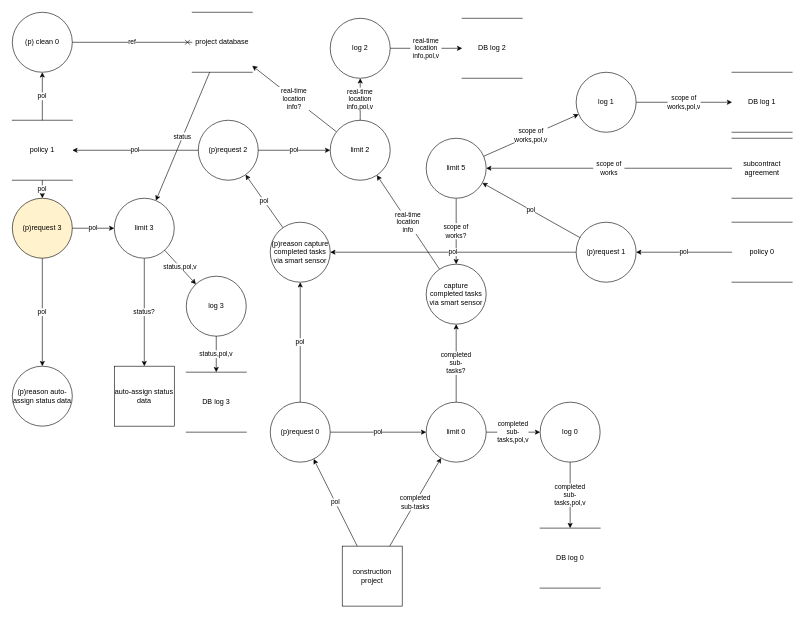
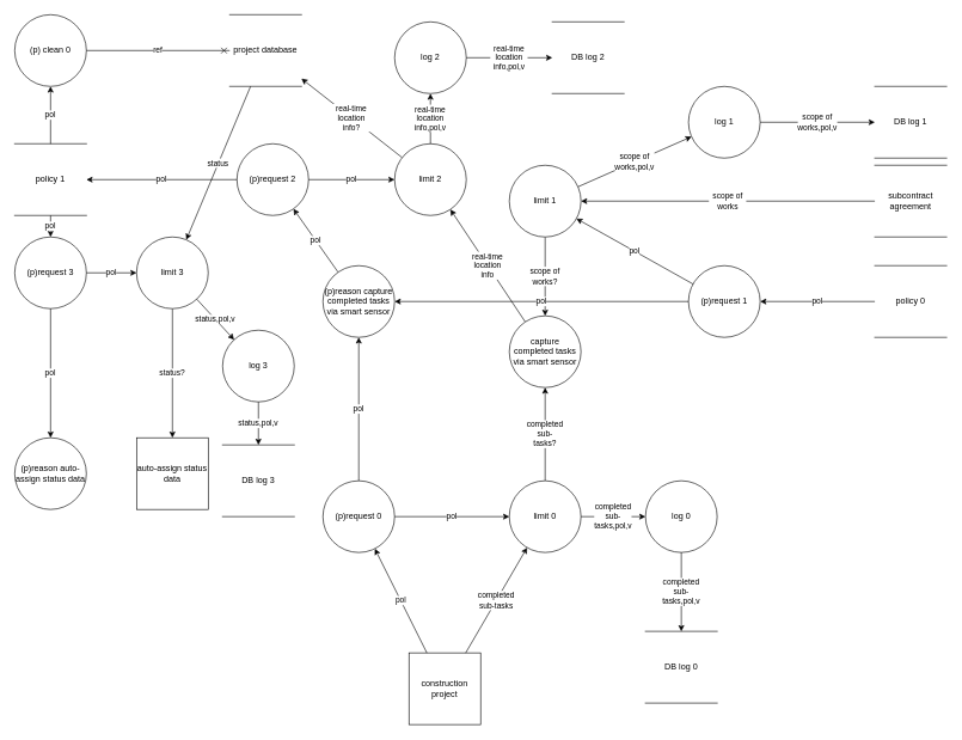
  <mxCell id="0" />
  <mxCell id="1" parent="0" />
  <mxCell id="2" value="construction project" style="rounded=0;whiteSpace=wrap;" parent="1" vertex="1"><mxGeometry x="570" y="910" width="100" height="100" as="geometry" /></mxCell>
  <mxCell id="3" value="capture completed tasks via smart sensor" style="ellipse;whiteSpace=wrap;" parent="1" vertex="1"><mxGeometry x="710" y="440" width="100" height="100" as="geometry" /></mxCell>
  <mxCell id="4" value="auto-assign status data" style="whiteSpace=wrap;rounded=0;" parent="1" vertex="1"><mxGeometry x="190" y="610" width="100" height="100" as="geometry" /></mxCell>
  <mxCell id="5" value="subcontract agreement" style="shape=partialRectangle;whiteSpace=wrap;left=0;right=0;" parent="1" vertex="1"><mxGeometry x="1220" y="230" width="100" height="100" as="geometry" /></mxCell>
  <mxCell id="6" value="project database" style="shape=partialRectangle;whiteSpace=wrap;left=0;right=0;" parent="1" vertex="1"><mxGeometry x="320" y="20" width="100" height="100" as="geometry" /></mxCell>
  <mxCell id="7" value="completed sub-tasks?" style="endArrow=classic;whiteSpace=wrap;" parent="1" source="15" target="3" edge="1"><mxGeometry width="50" height="50" as="geometry"><mxPoint x="-20" y="350" as="sourcePoint" /><mxPoint x="220" y="270" as="targetPoint" /></mxGeometry></mxCell>
  <mxCell id="8" value="scope of works?" style="endArrow=classic;whiteSpace=wrap;" parent="1" source="25" target="3" edge="1"><mxGeometry width="50" height="50" as="geometry"><mxPoint x="-20" y="350" as="sourcePoint" /><mxPoint x="220" y="270" as="targetPoint" /></mxGeometry></mxCell>
  <mxCell id="9" value="real-time location info?" style="endArrow=classic;whiteSpace=wrap;" parent="1" source="35" target="6" edge="1"><mxGeometry width="50" height="50" as="geometry"><mxPoint x="-20" y="350" as="sourcePoint" /><mxPoint x="220" y="270" as="targetPoint" /></mxGeometry></mxCell>
  <mxCell id="10" value="status?" style="endArrow=classic;whiteSpace=wrap;" parent="1" source="48" target="4" edge="1"><mxGeometry width="50" height="50" as="geometry"><mxPoint x="-20" y="350" as="sourcePoint" /><mxPoint x="220" y="270" as="targetPoint" /></mxGeometry></mxCell>
  <mxCell id="11" value="(p)reason capture completed tasks via smart sensor" style="ellipse;whiteSpace=wrap;" parent="1" vertex="1"><mxGeometry x="450" y="370" width="100" height="100" as="geometry" /></mxCell>
  <mxCell id="12" value="(p)reason auto-assign status data" style="ellipse;whiteSpace=wrap;" parent="1" vertex="1"><mxGeometry x="20" y="610" width="100" height="100" as="geometry" /></mxCell>
  <mxCell id="13" value="policy 0" style="shape=partialRectangle;whiteSpace=wrap;left=0;right=0;" parent="1" vertex="1"><mxGeometry x="1220" y="370" width="100" height="100" as="geometry" /></mxCell>
  <mxCell id="14" value="policy 1" style="shape=partialRectangle;whiteSpace=wrap;left=0;right=0;" parent="1" vertex="1"><mxGeometry x="20" y="200" width="100" height="100" as="geometry" /></mxCell>
  <mxCell id="15" value="limit 0" style="ellipse;whiteSpace=wrap;" parent="1" vertex="1"><mxGeometry x="710" y="670" width="100" height="100" as="geometry" /></mxCell>
  <mxCell id="16" value="(p)request 0" style="ellipse;whiteSpace=wrap;" parent="1" vertex="1"><mxGeometry x="450" y="670" width="100" height="100" as="geometry" /></mxCell>
  <mxCell id="17" value="log 0" style="ellipse;whiteSpace=wrap;" parent="1" vertex="1"><mxGeometry x="900" y="670" width="100" height="100" as="geometry" /></mxCell>
  <mxCell id="18" value="DB log 0" style="shape=partialRectangle;whiteSpace=wrap;left=0;right=0;" parent="1" vertex="1"><mxGeometry x="900" y="880" width="100" height="100" as="geometry" /></mxCell>
  <mxCell id="19" value="completed sub-tasks" style="endArrow=classic;whiteSpace=wrap;" parent="1" source="2" target="15" edge="1"><mxGeometry width="50" height="50" as="geometry"><mxPoint x="-20" y="350" as="sourcePoint" /><mxPoint x="220" y="270" as="targetPoint" /></mxGeometry></mxCell>
  <mxCell id="20" value="pol" style="endArrow=classic;whiteSpace=wrap;" parent="1" source="2" target="16" edge="1"><mxGeometry width="50" height="50" as="geometry"><mxPoint x="-20" y="350" as="sourcePoint" /><mxPoint x="220" y="270" as="targetPoint" /></mxGeometry></mxCell>
  <mxCell id="21" value="completed sub-tasks,pol,v" style="endArrow=classic;whiteSpace=wrap;" parent="1" source="15" target="17" edge="1"><mxGeometry width="50" height="50" as="geometry"><mxPoint x="-20" y="350" as="sourcePoint" /><mxPoint x="220" y="270" as="targetPoint" /></mxGeometry></mxCell>
  <mxCell id="22" value="completed sub-tasks,pol,v" style="endArrow=classic;whiteSpace=wrap;" parent="1" source="17" target="18" edge="1"><mxGeometry width="50" height="50" as="geometry"><mxPoint x="-20" y="350" as="sourcePoint" /><mxPoint x="220" y="270" as="targetPoint" /></mxGeometry></mxCell>
  <mxCell id="23" value="pol" style="endArrow=classic;whiteSpace=wrap;" parent="1" source="16" target="15" edge="1"><mxGeometry width="50" height="50" as="geometry"><mxPoint x="-20" y="350" as="sourcePoint" /><mxPoint x="220" y="270" as="targetPoint" /></mxGeometry></mxCell>
  <mxCell id="24" value="pol" style="endArrow=classic;whiteSpace=wrap;" parent="1" source="16" target="11" edge="1"><mxGeometry width="50" height="50" as="geometry"><mxPoint x="-20" y="350" as="sourcePoint" /><mxPoint x="220" y="270" as="targetPoint" /></mxGeometry></mxCell>
- <mxCell id="25" value="limit 5" style="ellipse;whiteSpace=wrap;" parent="1" vertex="1"><mxGeometry x="710" y="230" width="100" height="100" as="geometry" /></mxCell>
+ <mxCell id="25" value="limit 1" style="ellipse;whiteSpace=wrap;" parent="1" vertex="1"><mxGeometry x="710" y="230" width="100" height="100" as="geometry" /></mxCell>
  <mxCell id="26" value="(p)request 1" style="ellipse;whiteSpace=wrap;" parent="1" vertex="1"><mxGeometry x="960" y="370" width="100" height="100" as="geometry" /></mxCell>
  <mxCell id="27" value="log 1" style="ellipse;whiteSpace=wrap;" parent="1" vertex="1"><mxGeometry x="960" y="120" width="100" height="100" as="geometry" /></mxCell>
  <mxCell id="28" value="DB log 1" style="shape=partialRectangle;whiteSpace=wrap;left=0;right=0;" parent="1" vertex="1"><mxGeometry x="1220" y="120" width="100" height="100" as="geometry" /></mxCell>
  <mxCell id="29" value="scope of works" style="endArrow=classic;whiteSpace=wrap;" parent="1" source="5" target="25" edge="1"><mxGeometry width="50" height="50" as="geometry"><mxPoint x="-20" y="350" as="sourcePoint" /><mxPoint x="220" y="270" as="targetPoint" /></mxGeometry></mxCell>
  <mxCell id="30" value="pol" style="endArrow=classic;whiteSpace=wrap;" parent="1" source="13" target="26" edge="1"><mxGeometry width="50" height="50" as="geometry"><mxPoint x="-20" y="350" as="sourcePoint" /><mxPoint x="220" y="270" as="targetPoint" /></mxGeometry></mxCell>
  <mxCell id="31" value="pol" style="endArrow=classic;whiteSpace=wrap;" parent="1" source="26" target="25" edge="1"><mxGeometry width="50" height="50" as="geometry"><mxPoint x="-20" y="350" as="sourcePoint" /><mxPoint x="220" y="270" as="targetPoint" /></mxGeometry></mxCell>
  <mxCell id="32" value="scope of works,pol,v" style="endArrow=classic;whiteSpace=wrap;" parent="1" source="25" target="27" edge="1"><mxGeometry width="50" height="50" as="geometry"><mxPoint x="-20" y="350" as="sourcePoint" /><mxPoint x="220" y="270" as="targetPoint" /></mxGeometry></mxCell>
  <mxCell id="33" value="scope of works,pol,v" style="endArrow=classic;whiteSpace=wrap;" parent="1" source="27" target="28" edge="1"><mxGeometry width="50" height="50" as="geometry"><mxPoint x="-20" y="350" as="sourcePoint" /><mxPoint x="220" y="270" as="targetPoint" /></mxGeometry></mxCell>
  <mxCell id="34" value="pol" style="endArrow=classic;whiteSpace=wrap;" parent="1" source="26" target="11" edge="1"><mxGeometry width="50" height="50" as="geometry"><mxPoint x="-20" y="350" as="sourcePoint" /><mxPoint x="220" y="270" as="targetPoint" /></mxGeometry></mxCell>
  <mxCell id="35" value="limit 2" style="ellipse;whiteSpace=wrap;" parent="1" vertex="1"><mxGeometry x="550" y="200" width="100" height="100" as="geometry" /></mxCell>
  <mxCell id="36" value="(p)request 2" style="ellipse;whiteSpace=wrap;" parent="1" vertex="1"><mxGeometry x="330" y="200" width="100" height="100" as="geometry" /></mxCell>
  <mxCell id="37" value="log 2" style="ellipse;whiteSpace=wrap;" parent="1" vertex="1"><mxGeometry x="550" y="30" width="100" height="100" as="geometry" /></mxCell>
  <mxCell id="38" value="DB log 2" style="shape=partialRectangle;whiteSpace=wrap;left=0;right=0;" parent="1" vertex="1"><mxGeometry x="770" y="30" width="100" height="100" as="geometry" /></mxCell>
  <mxCell id="39" value="(p) clean 0" style="ellipse;whiteSpace=wrap;" parent="1" vertex="1"><mxGeometry x="20" y="20" width="100" height="100" as="geometry" /></mxCell>
  <mxCell id="40" value="real-time location info" style="endArrow=classic;whiteSpace=wrap;" parent="1" source="3" target="35" edge="1"><mxGeometry width="50" height="50" as="geometry"><mxPoint x="-20" y="350" as="sourcePoint" /><mxPoint x="220" y="270" as="targetPoint" /></mxGeometry></mxCell>
  <mxCell id="41" value="pol" style="endArrow=classic;whiteSpace=wrap;" parent="1" source="11" target="36" edge="1"><mxGeometry width="50" height="50" as="geometry"><mxPoint x="-20" y="350" as="sourcePoint" /><mxPoint x="220" y="270" as="targetPoint" /></mxGeometry></mxCell>
  <mxCell id="42" value="pol" style="endArrow=classic;whiteSpace=wrap;" parent="1" source="36" target="14" edge="1"><mxGeometry width="50" height="50" as="geometry"><mxPoint x="-20" y="350" as="sourcePoint" /><mxPoint x="220" y="270" as="targetPoint" /></mxGeometry></mxCell>
  <mxCell id="43" value="pol" style="endArrow=classic;whiteSpace=wrap;" parent="1" source="36" target="35" edge="1"><mxGeometry width="50" height="50" as="geometry"><mxPoint x="-20" y="350" as="sourcePoint" /><mxPoint x="220" y="270" as="targetPoint" /></mxGeometry></mxCell>
  <mxCell id="44" value="real-time location info,pol,v" style="endArrow=classic;whiteSpace=wrap;" parent="1" source="35" target="37" edge="1"><mxGeometry width="50" height="50" as="geometry"><mxPoint x="-20" y="350" as="sourcePoint" /><mxPoint x="220" y="270" as="targetPoint" /></mxGeometry></mxCell>
  <mxCell id="45" value="real-time location info,pol,v" style="endArrow=classic;whiteSpace=wrap;" parent="1" source="37" target="38" edge="1"><mxGeometry width="50" height="50" as="geometry"><mxPoint x="-20" y="350" as="sourcePoint" /><mxPoint x="220" y="270" as="targetPoint" /></mxGeometry></mxCell>
  <mxCell id="46" value="pol" style="endArrow=classic;whiteSpace=wrap;" parent="1" source="14" target="39" edge="1"><mxGeometry width="50" height="50" as="geometry"><mxPoint x="-20" y="350" as="sourcePoint" /><mxPoint x="220" y="270" as="targetPoint" /></mxGeometry></mxCell>
  <mxCell id="47" value="ref" style="endArrow=cross;whiteSpace=wrap;" parent="1" source="39" target="6" edge="1"><mxGeometry width="50" height="50" as="geometry"><mxPoint x="-20" y="350" as="sourcePoint" /><mxPoint x="220" y="270" as="targetPoint" /></mxGeometry></mxCell>
  <mxCell id="48" value="limit 3" style="ellipse;whiteSpace=wrap;" parent="1" vertex="1"><mxGeometry x="190" y="330" width="100" height="100" as="geometry" /></mxCell>
- <mxCell id="49" value="(p)request 3" style="ellipse;whiteSpace=wrap;fillColor=#fff2cc;" parent="1" vertex="1"><mxGeometry x="20" y="330" width="100" height="100" as="geometry" /></mxCell>
+ <mxCell id="49" value="(p)request 3" style="ellipse;whiteSpace=wrap;" parent="1" vertex="1"><mxGeometry x="20" y="330" width="100" height="100" as="geometry" /></mxCell>
  <mxCell id="50" value="log 3" style="ellipse;whiteSpace=wrap;" parent="1" vertex="1"><mxGeometry x="310" y="460" width="100" height="100" as="geometry" /></mxCell>
  <mxCell id="51" value="DB log 3" style="shape=partialRectangle;whiteSpace=wrap;left=0;right=0;" parent="1" vertex="1"><mxGeometry x="310" y="620" width="100" height="100" as="geometry" /></mxCell>
  <mxCell id="52" value="status" style="endArrow=classic;whiteSpace=wrap;" parent="1" source="6" target="48" edge="1"><mxGeometry width="50" height="50" as="geometry"><mxPoint x="-20" y="350" as="sourcePoint" /><mxPoint x="220" y="270" as="targetPoint" /></mxGeometry></mxCell>
  <mxCell id="53" value="pol" style="endArrow=classic;whiteSpace=wrap;" parent="1" source="14" target="49" edge="1"><mxGeometry width="50" height="50" as="geometry"><mxPoint x="-20" y="350" as="sourcePoint" /><mxPoint x="220" y="270" as="targetPoint" /></mxGeometry></mxCell>
  <mxCell id="54" value="pol" style="endArrow=classic;whiteSpace=wrap;" parent="1" source="49" target="48" edge="1"><mxGeometry width="50" height="50" as="geometry"><mxPoint x="-20" y="350" as="sourcePoint" /><mxPoint x="220" y="270" as="targetPoint" /></mxGeometry></mxCell>
  <mxCell id="55" value="status,pol,v" style="endArrow=classic;whiteSpace=wrap;" parent="1" source="48" target="50" edge="1"><mxGeometry width="50" height="50" as="geometry"><mxPoint x="-20" y="350" as="sourcePoint" /><mxPoint x="220" y="270" as="targetPoint" /></mxGeometry></mxCell>
  <mxCell id="56" value="status,pol,v" style="endArrow=classic;whiteSpace=wrap;" parent="1" source="50" target="51" edge="1"><mxGeometry width="50" height="50" as="geometry"><mxPoint x="-20" y="350" as="sourcePoint" /><mxPoint x="220" y="270" as="targetPoint" /></mxGeometry></mxCell>
  <mxCell id="57" value="pol" style="endArrow=classic;whiteSpace=wrap;" parent="1" source="49" target="12" edge="1"><mxGeometry width="50" height="50" as="geometry"><mxPoint x="-20" y="350" as="sourcePoint" /><mxPoint x="220" y="270" as="targetPoint" /></mxGeometry></mxCell>
